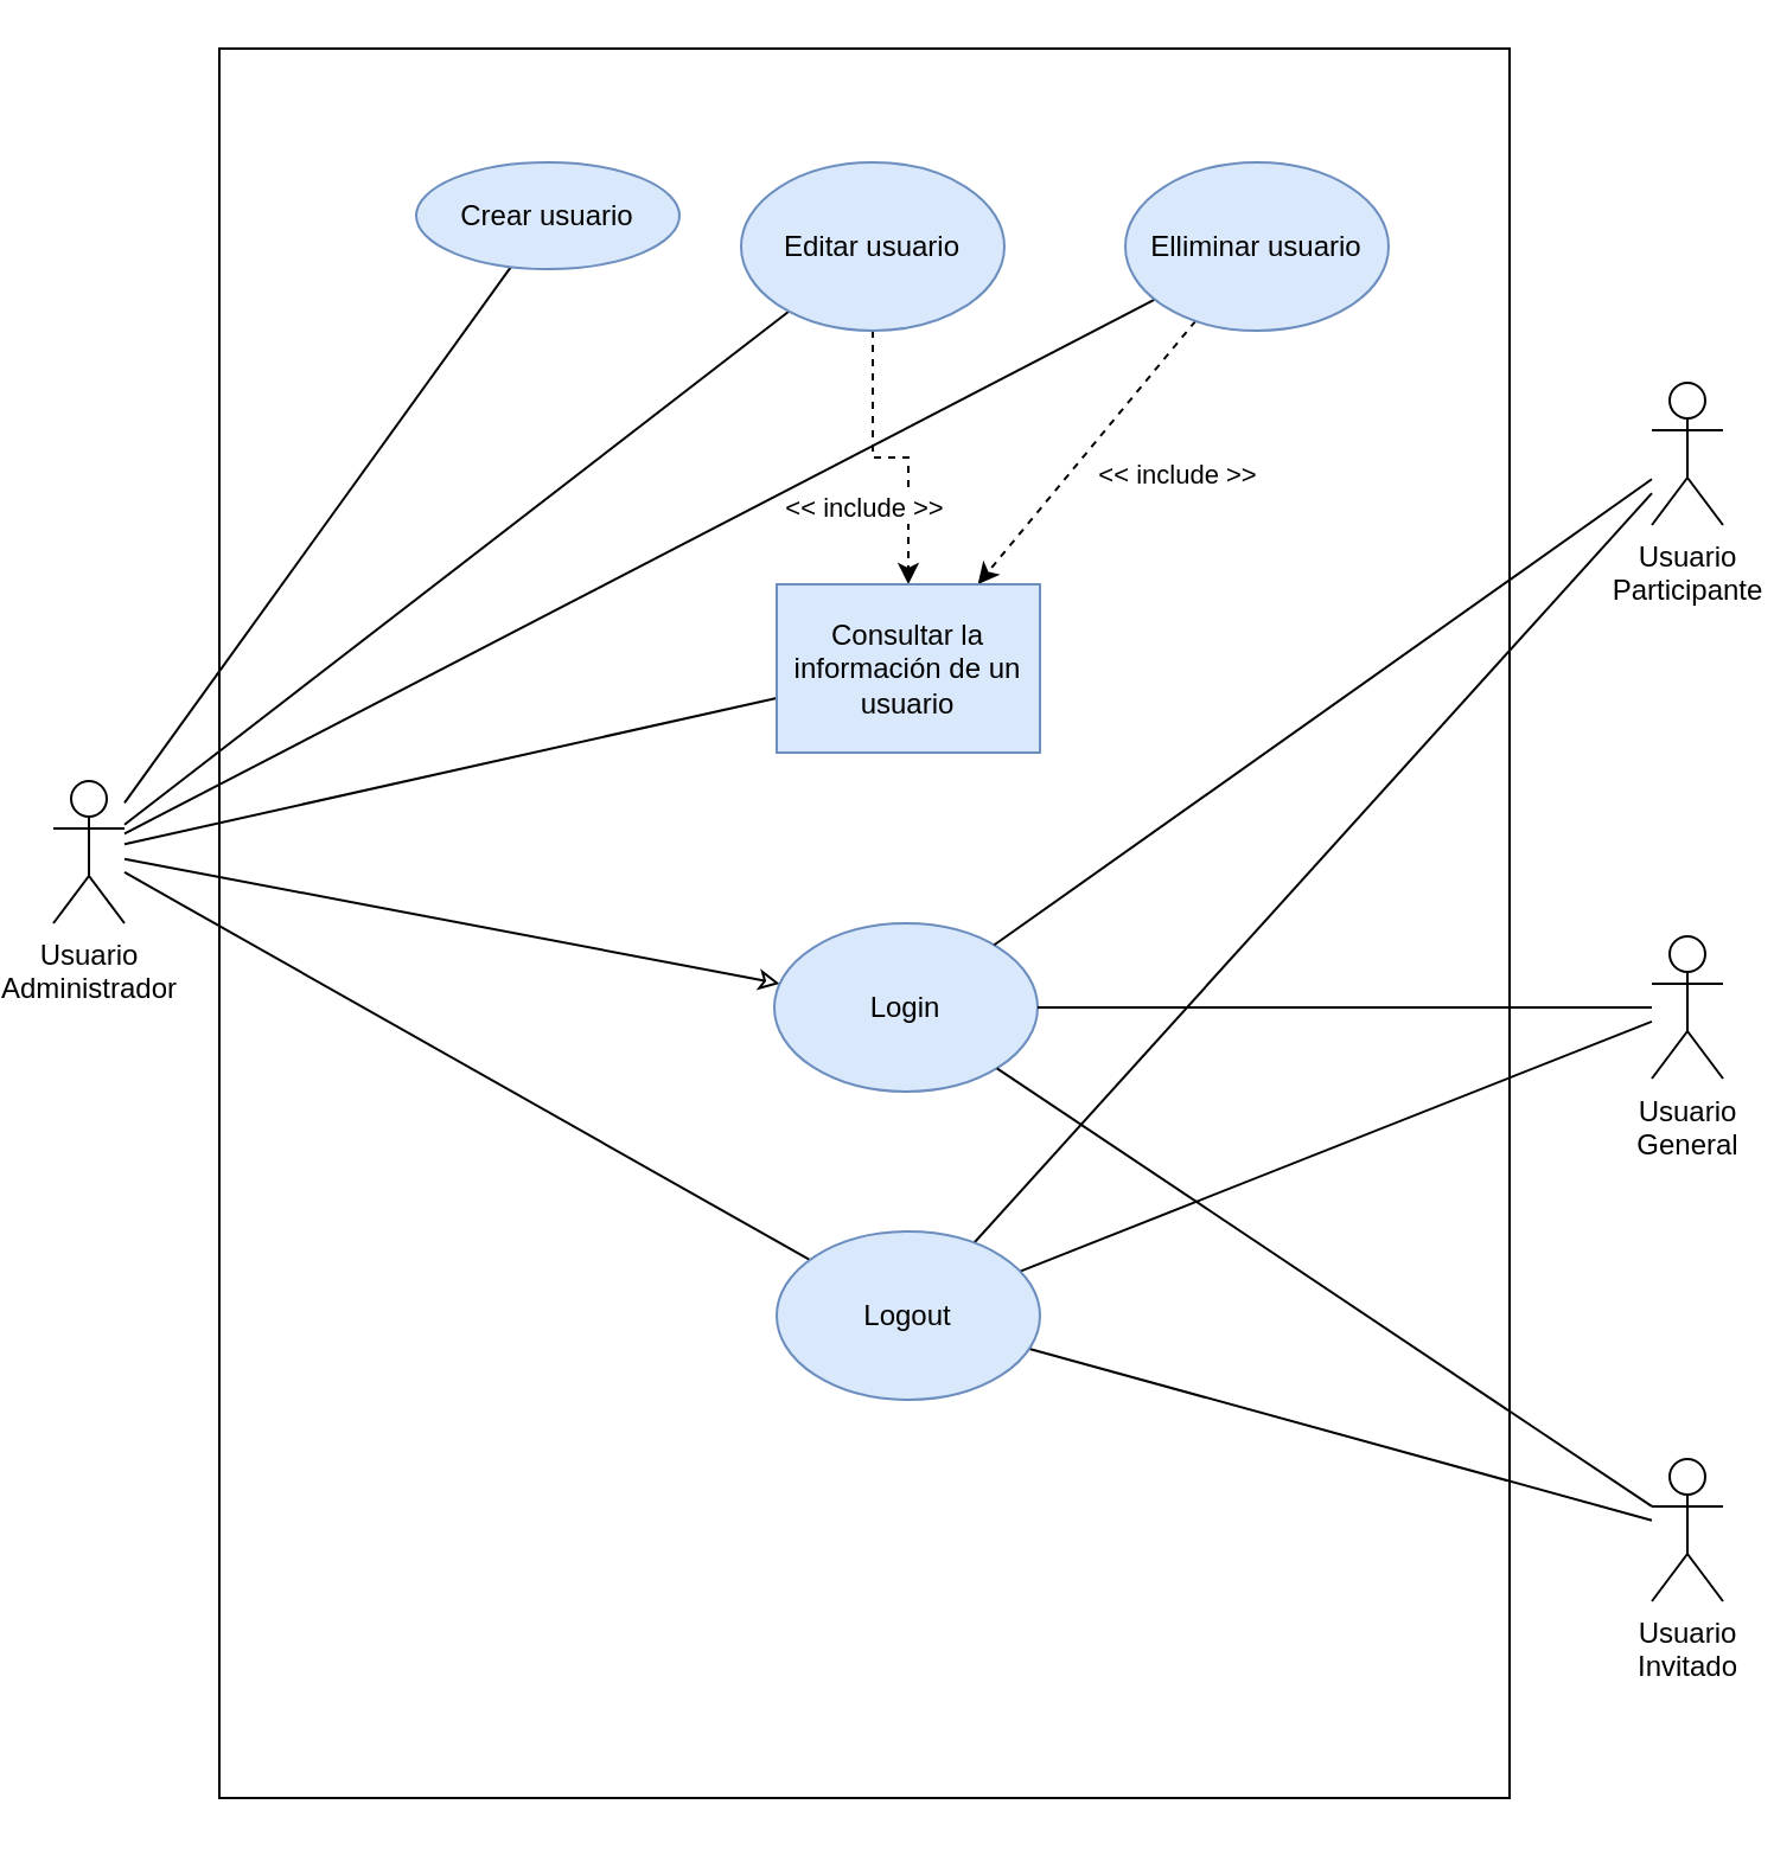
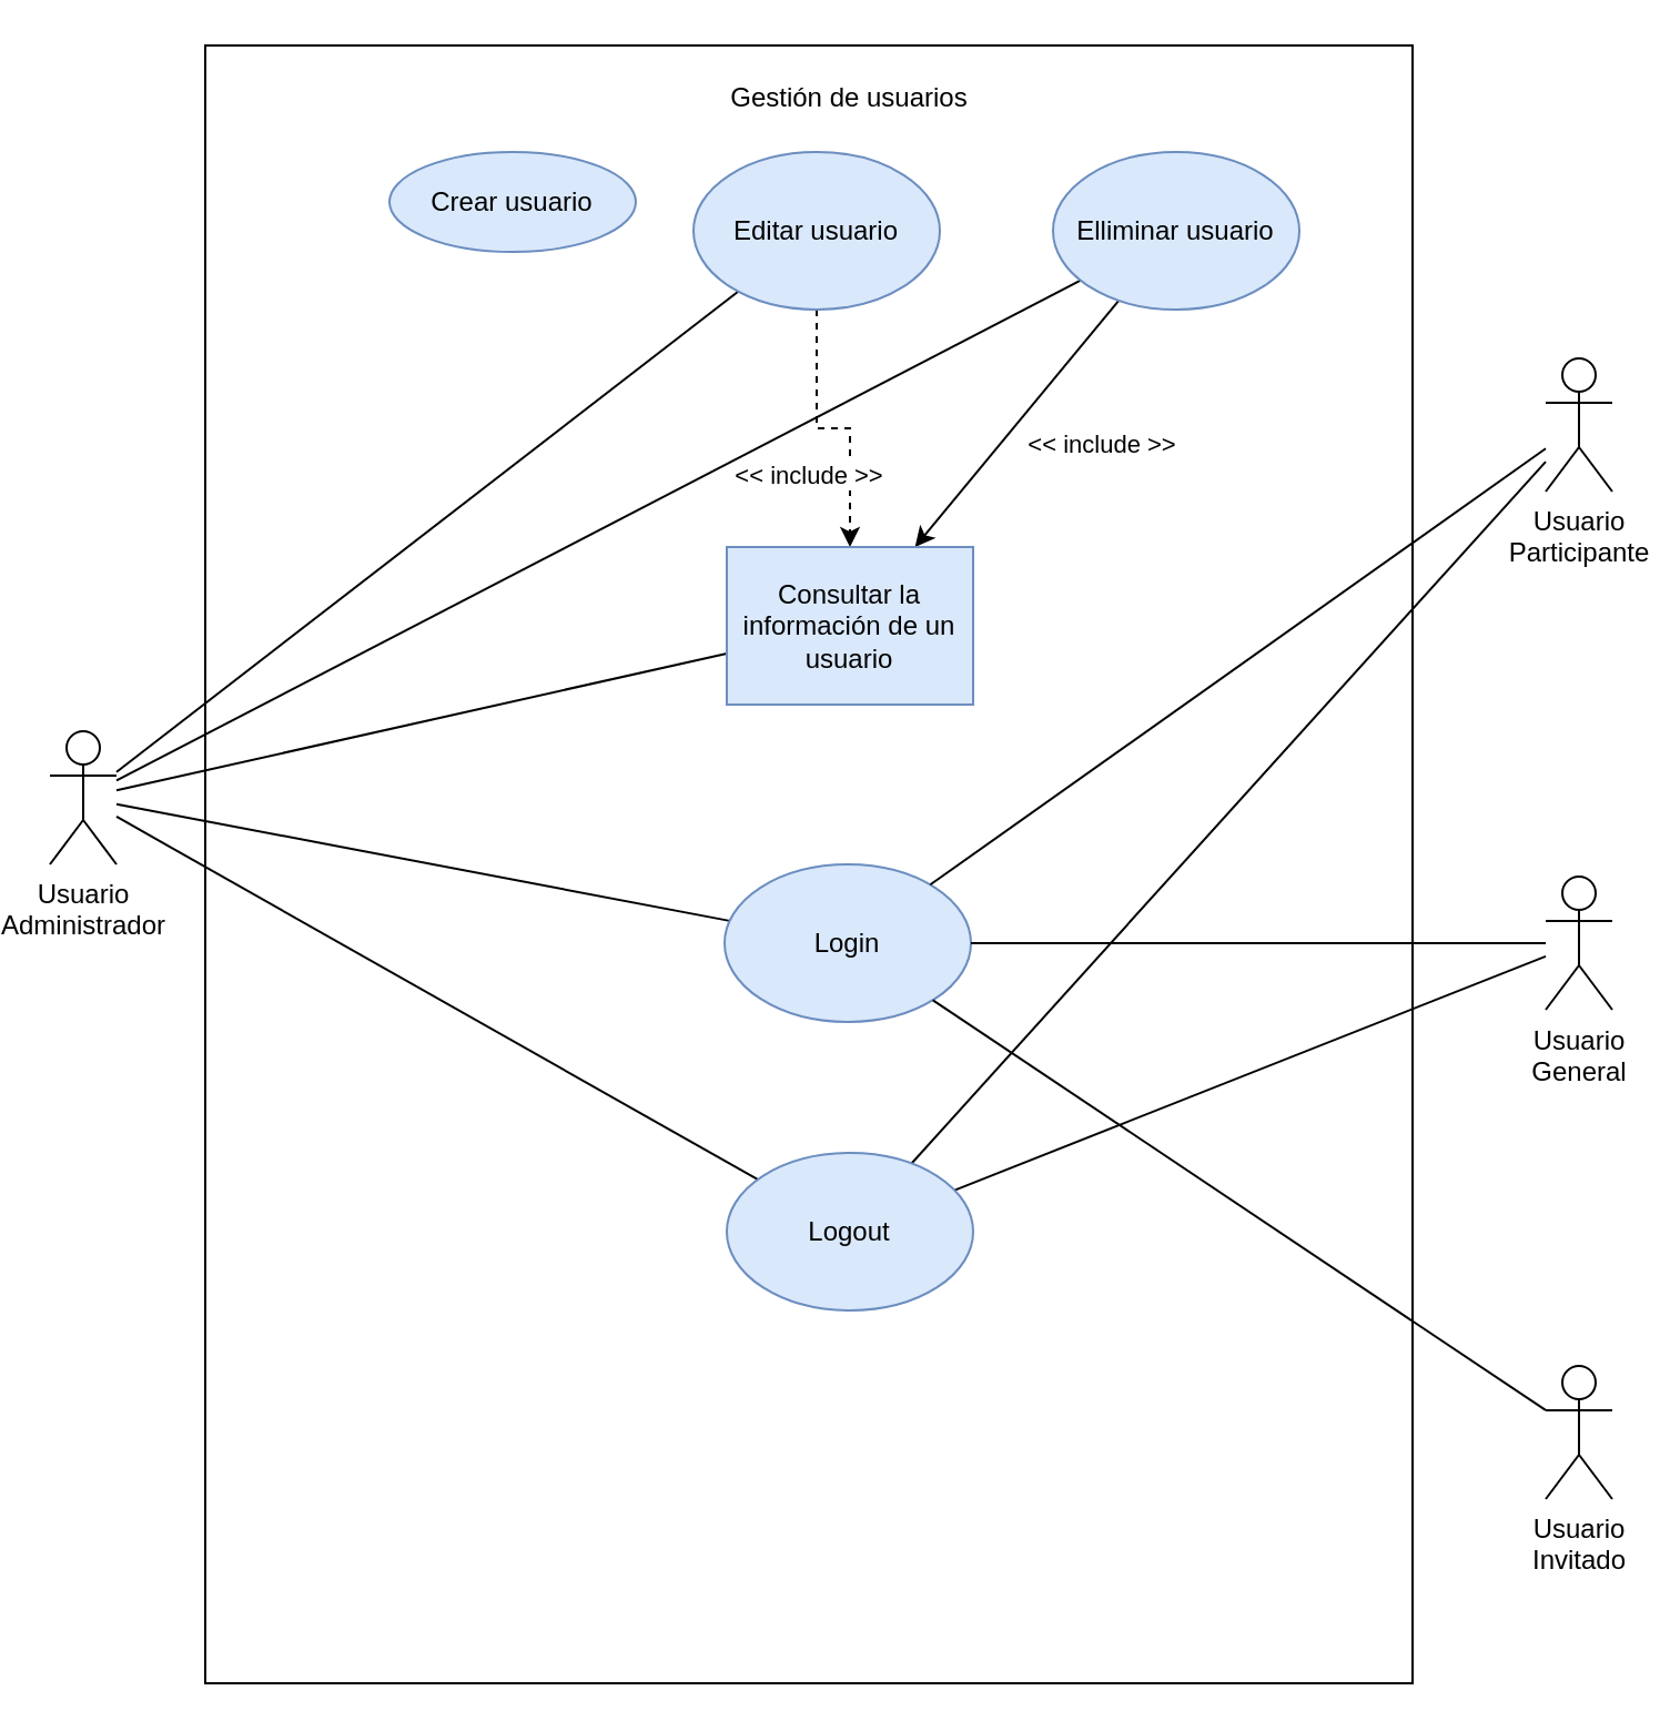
  <mxCell id="0" />
  <mxCell id="1" parent="0" />
  <mxCell id="2" value="" style="rounded=0;whiteSpace=wrap;html=1;" parent="1" vertex="1"><mxGeometry x="90" y="20" width="544" height="738" as="geometry" /></mxCell>
+ <mxCell id="3" value="Gestión de usuarios" style="text;html=1;strokeColor=none;fillColor=none;align=center;verticalAlign=middle;whiteSpace=wrap;rounded=0;" parent="1" vertex="1"><mxGeometry x="157" y="35" width="447" height="18" as="geometry" /></mxCell>
  <mxCell id="4" style="rounded=0;orthogonalLoop=1;jettySize=auto;html=1;endArrow=none;endFill=0;" parent="1" source="10" target="13" edge="1"><mxGeometry relative="1" as="geometry" /></mxCell>
  <mxCell id="5" style="edgeStyle=none;rounded=0;orthogonalLoop=1;jettySize=auto;html=1;endArrow=none;endFill=0;" parent="1" source="10" target="16" edge="1"><mxGeometry relative="1" as="geometry" /></mxCell>
- <mxCell id="6" style="edgeStyle=none;rounded=0;orthogonalLoop=1;jettySize=auto;html=1;endArrow=classic;endFill=0;" parent="1" source="10" target="17" edge="1"><mxGeometry relative="1" as="geometry" /></mxCell>
- <mxCell id="7" style="edgeStyle=none;rounded=0;orthogonalLoop=1;jettySize=auto;html=1;endArrow=none;endFill=0;" parent="1" source="10" target="21" edge="1"><mxGeometry relative="1" as="geometry" /></mxCell>
+ <mxCell id="6" style="edgeStyle=none;rounded=0;orthogonalLoop=1;jettySize=auto;html=1;endArrow=none;endFill=0;" parent="1" source="10" target="17" edge="1"><mxGeometry relative="1" as="geometry" /></mxCell>
  <mxCell id="8" style="edgeStyle=none;rounded=0;orthogonalLoop=1;jettySize=auto;html=1;endArrow=none;endFill=0;" parent="1" source="10" target="29" edge="1"><mxGeometry relative="1" as="geometry" /></mxCell>
  <mxCell id="9" style="edgeStyle=none;rounded=0;orthogonalLoop=1;jettySize=auto;html=1;endArrow=none;endFill=0;" parent="1" source="10" target="28" edge="1"><mxGeometry relative="1" as="geometry" /></mxCell>
  <mxCell id="10" value="Usuario&lt;br&gt;Administrador" style="shape=umlActor;verticalLabelPosition=bottom;verticalAlign=top;html=1;outlineConnect=0;" parent="1" vertex="1"><mxGeometry x="20" y="329" width="30" height="60" as="geometry" /></mxCell>
  <mxCell id="11" style="edgeStyle=orthogonalEdgeStyle;rounded=0;orthogonalLoop=1;jettySize=auto;html=1;dashed=1;" parent="1" source="13" target="28" edge="1"><mxGeometry relative="1" as="geometry" /></mxCell>
  <mxCell id="12" value="&amp;lt;&amp;lt; include&amp;nbsp;&amp;gt;&amp;gt;" style="edgeLabel;html=1;align=center;verticalAlign=middle;resizable=0;points=[];" parent="11" vertex="1" connectable="0"><mxGeometry x="0.29" y="4" relative="1" as="geometry"><mxPoint x="-23.5" y="10" as="offset" /></mxGeometry></mxCell>
  <mxCell id="13" value="Editar usuario" style="ellipse;whiteSpace=wrap;html=1;fillColor=#dae8fc;strokeColor=#6c8ebf;" parent="1" vertex="1"><mxGeometry x="310" y="68" width="111" height="71" as="geometry" /></mxCell>
- <mxCell id="14" style="rounded=0;orthogonalLoop=1;jettySize=auto;html=1;dashed=1;" parent="1" source="16" target="28" edge="1"><mxGeometry relative="1" as="geometry" /></mxCell>
+ <mxCell id="14" style="rounded=0;orthogonalLoop=1;jettySize=auto;html=1;dashed=0;" parent="1" source="16" target="28" edge="1"><mxGeometry relative="1" as="geometry" /></mxCell>
  <mxCell id="15" value="&amp;lt;&amp;lt; include&amp;nbsp;&amp;gt;&amp;gt;" style="edgeLabel;html=1;align=center;verticalAlign=middle;resizable=0;points=[];" parent="14" vertex="1" connectable="0"><mxGeometry x="0.255" y="3" relative="1" as="geometry"><mxPoint x="47" y="-6.28" as="offset" /></mxGeometry></mxCell>
  <mxCell id="16" value="Elliminar usuario" style="ellipse;whiteSpace=wrap;html=1;fillColor=#dae8fc;strokeColor=#6c8ebf;" parent="1" vertex="1"><mxGeometry x="472" y="68" width="111" height="71" as="geometry" /></mxCell>
  <mxCell id="17" value="Login" style="ellipse;whiteSpace=wrap;html=1;fillColor=#dae8fc;strokeColor=#6c8ebf;" parent="1" vertex="1"><mxGeometry x="324" y="389" width="111" height="71" as="geometry" /></mxCell>
  <mxCell id="18" style="rounded=0;orthogonalLoop=1;jettySize=auto;html=1;endArrow=none;endFill=0;" parent="1" source="20" target="17" edge="1"><mxGeometry relative="1" as="geometry" /></mxCell>
  <mxCell id="19" style="edgeStyle=none;rounded=0;orthogonalLoop=1;jettySize=auto;html=1;endArrow=none;endFill=0;" parent="1" source="20" target="29" edge="1"><mxGeometry relative="1" as="geometry" /></mxCell>
  <mxCell id="20" value="Usuario &lt;br&gt;General" style="shape=umlActor;verticalLabelPosition=bottom;verticalAlign=top;html=1;outlineConnect=0;" parent="1" vertex="1"><mxGeometry x="694" y="394.5" width="30" height="60" as="geometry" /></mxCell>
  <mxCell id="21" value="Crear usuario" style="ellipse;whiteSpace=wrap;html=1;fillColor=#dae8fc;strokeColor=#6c8ebf;" parent="1" vertex="1"><mxGeometry x="173" y="68" width="111" height="45" as="geometry" /></mxCell>
  <mxCell id="22" style="edgeStyle=none;rounded=0;orthogonalLoop=1;jettySize=auto;html=1;endArrow=none;endFill=0;" parent="1" source="24" target="17" edge="1"><mxGeometry relative="1" as="geometry" /></mxCell>
- <mxCell id="23" style="edgeStyle=none;rounded=0;orthogonalLoop=1;jettySize=auto;html=1;endArrow=none;endFill=0;" parent="1" source="24" target="29" edge="1"><mxGeometry relative="1" as="geometry" /></mxCell>
  <mxCell id="24" value="Usuario&lt;br&gt;Invitado" style="shape=umlActor;verticalLabelPosition=bottom;verticalAlign=top;html=1;outlineConnect=0;" parent="1" vertex="1"><mxGeometry x="694" y="615" width="30" height="60" as="geometry" /></mxCell>
  <mxCell id="25" style="edgeStyle=none;rounded=0;orthogonalLoop=1;jettySize=auto;html=1;endArrow=none;endFill=0;" parent="1" source="27" target="17" edge="1"><mxGeometry relative="1" as="geometry" /></mxCell>
  <mxCell id="26" style="edgeStyle=none;rounded=0;orthogonalLoop=1;jettySize=auto;html=1;endArrow=none;endFill=0;" parent="1" source="27" target="29" edge="1"><mxGeometry relative="1" as="geometry" /></mxCell>
  <mxCell id="27" value="Usuario &lt;br&gt;Participante" style="shape=umlActor;verticalLabelPosition=bottom;verticalAlign=top;html=1;outlineConnect=0;" parent="1" vertex="1"><mxGeometry x="694" y="161" width="30" height="60" as="geometry" /></mxCell>
  <mxCell id="28" value="Consultar la información de un usuario" style="whiteSpace=wrap;html=1;fillColor=#dae8fc;strokeColor=#6c8ebf;rounded=0;" parent="1" vertex="1"><mxGeometry x="325" y="246" width="111" height="71" as="geometry" /></mxCell>
  <mxCell id="29" value="Logout" style="ellipse;whiteSpace=wrap;html=1;fillColor=#dae8fc;strokeColor=#6c8ebf;" parent="1" vertex="1"><mxGeometry x="325" y="519" width="111" height="71" as="geometry" /></mxCell>
